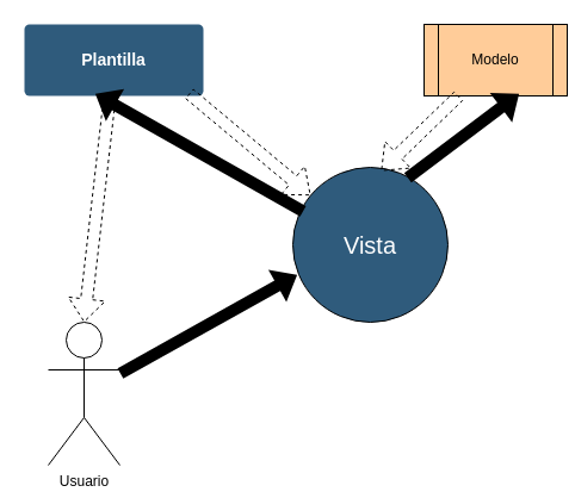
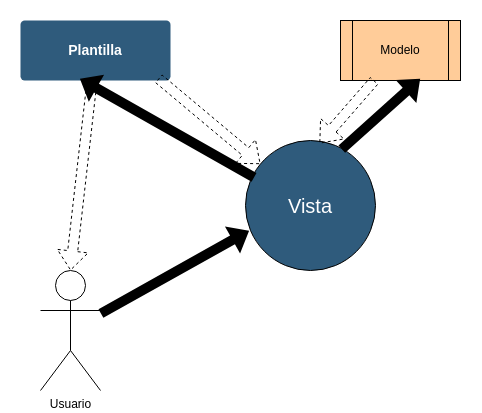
  <mxCell id="0" />
  <mxCell id="1" parent="0" />
  <mxCell id="2" value="Plantilla" style="rounded=1;whiteSpace=wrap;html=1;shadow=0;labelBackgroundColor=none;strokeColor=none;strokeWidth=3;fillColor=#2f5b7c;fontFamily=Helvetica;fontSize=14;fontColor=#FFFFFF;align=center;spacing=5;fontStyle=1;arcSize=7;perimeterSpacing=2;" parent="1" vertex="1"><mxGeometry x="20" y="20" width="150" height="60" as="geometry" /></mxCell>
  <mxCell id="3" value="&lt;font color=&quot;#ffffff&quot; style=&quot;font-size: 20px;&quot;&gt;Vista&lt;/font&gt;" style="ellipse;whiteSpace=wrap;html=1;aspect=fixed;fillColor=#2F5B7C;" vertex="1" parent="1"><mxGeometry x="245" y="140" width="130" height="130" as="geometry" /></mxCell>
  <mxCell id="4" value="Usuario" style="shape=umlActor;verticalLabelPosition=bottom;verticalAlign=top;html=1;outlineConnect=0;" vertex="1" parent="1"><mxGeometry x="40" y="270" width="60" height="120" as="geometry" /></mxCell>
- <mxCell id="5" value="Modelo" style="shape=process;whiteSpace=wrap;html=1;backgroundOutline=1;fillColor=#FFCC99;" vertex="1" parent="1"><mxGeometry x="355" y="20" width="120" height="60" as="geometry" /></mxCell>
+ <mxCell id="5" value="Modelo" style="shape=process;whiteSpace=wrap;html=1;backgroundOutline=1;fillColor=#FFCC99;" vertex="1" parent="1"><mxGeometry x="340" y="20" width="120" height="60" as="geometry" /></mxCell>
  <mxCell id="6" value="" style="shape=flexArrow;endArrow=classic;startArrow=none;html=1;rounded=0;entryX=0.031;entryY=0.692;entryDx=0;entryDy=0;startFill=0;fillColor=#000000;entryPerimeter=0;strokeColor=none;" edge="1" parent="1" source="4" target="3"><mxGeometry width="100" height="100" relative="1" as="geometry"><mxPoint x="120" y="350" as="sourcePoint" /><mxPoint x="220" y="250" as="targetPoint" /></mxGeometry></mxCell>
  <mxCell id="7" value="" style="shape=flexArrow;endArrow=classic;startArrow=none;html=1;rounded=0;entryX=0.667;entryY=0.967;entryDx=0;entryDy=0;startFill=0;fillColor=#000000;entryPerimeter=0;strokeColor=none;exitX=0.738;exitY=0.069;exitDx=0;exitDy=0;exitPerimeter=0;" edge="1" parent="1" source="3" target="5"><mxGeometry width="100" height="100" relative="1" as="geometry"><mxPoint x="350" y="170" as="sourcePoint" /><mxPoint x="504" y="120" as="targetPoint" /></mxGeometry></mxCell>
  <mxCell id="8" value="" style="shape=flexArrow;endArrow=classic;startArrow=none;html=1;rounded=0;entryX=0.396;entryY=0.938;entryDx=0;entryDy=0;startFill=0;fillColor=#000000;entryPerimeter=0;strokeColor=none;exitX=0.069;exitY=0.285;exitDx=0;exitDy=0;exitPerimeter=0;" edge="1" parent="1" source="3" target="2"><mxGeometry width="100" height="100" relative="1" as="geometry"><mxPoint x="120" y="340" as="sourcePoint" /><mxPoint x="274" y="290" as="targetPoint" /></mxGeometry></mxCell>
  <mxCell id="9" value="" style="shape=flexArrow;endArrow=none;startArrow=block;html=1;rounded=0;dashed=1;entryX=0.909;entryY=0.938;entryDx=0;entryDy=0;entryPerimeter=0;startFill=0;endFill=0;" edge="1" parent="1" source="3" target="2"><mxGeometry width="100" height="100" relative="1" as="geometry"><mxPoint x="230" y="260" as="sourcePoint" /><mxPoint x="330" y="160" as="targetPoint" /></mxGeometry></mxCell>
  <mxCell id="10" value="" style="shape=flexArrow;endArrow=none;startArrow=block;html=1;rounded=0;dashed=1;startFill=0;endFill=0;exitX=0.5;exitY=0;exitDx=0;exitDy=0;exitPerimeter=0;" edge="1" parent="1" source="4" target="2"><mxGeometry width="100" height="100" relative="1" as="geometry"><mxPoint x="280" y="208" as="sourcePoint" /><mxPoint x="168" y="88" as="targetPoint" /></mxGeometry></mxCell>
  <mxCell id="11" value="" style="shape=flexArrow;endArrow=none;startArrow=block;html=1;rounded=0;dashed=1;startFill=0;endFill=0;exitX=0.569;exitY=0.023;exitDx=0;exitDy=0;exitPerimeter=0;" edge="1" parent="1" source="3" target="5"><mxGeometry width="100" height="100" relative="1" as="geometry"><mxPoint x="290" y="218" as="sourcePoint" /><mxPoint x="178" y="98" as="targetPoint" /></mxGeometry></mxCell>
